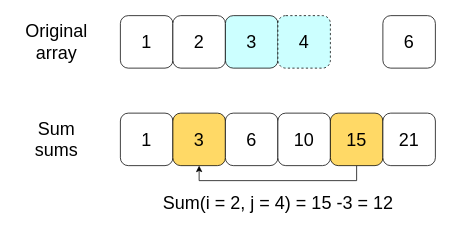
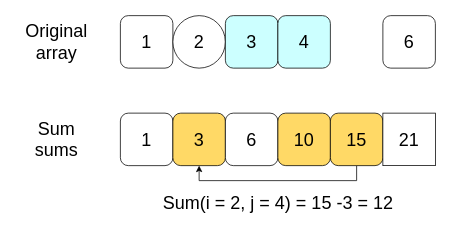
  <mxCell id="0" />
  <mxCell id="1" parent="0" />
  <mxCell id="2" value="&lt;font style=&quot;font-size: 24px&quot;&gt;1&lt;/font&gt;" style="rounded=1;whiteSpace=wrap;html=1;fontSize=26;" vertex="1" parent="1"><mxGeometry x="160" y="20" width="70" height="70" as="geometry" /></mxCell>
- <mxCell id="3" value="&lt;span style=&quot;font-size: 24px&quot;&gt;2&lt;/span&gt;" style="rounded=1;whiteSpace=wrap;html=1;fontSize=26;" vertex="1" parent="1"><mxGeometry x="230" y="20" width="70" height="70" as="geometry" /></mxCell>
+ <mxCell id="3" value="&lt;span style=&quot;font-size: 24px&quot;&gt;2&lt;/span&gt;" style="ellipse;whiteSpace=wrap;html=1;fontSize=26;" vertex="1" parent="1"><mxGeometry x="230" y="20" width="70" height="70" as="geometry" /></mxCell>
  <mxCell id="4" value="&lt;span style=&quot;font-size: 24px&quot;&gt;3&lt;/span&gt;" style="rounded=1;whiteSpace=wrap;html=1;fontSize=26;fillColor=#CCFFFF;" vertex="1" parent="1"><mxGeometry x="300" y="20" width="70" height="70" as="geometry" /></mxCell>
- <mxCell id="5" value="&lt;span style=&quot;font-size: 24px&quot;&gt;4&lt;/span&gt;" style="rounded=1;whiteSpace=wrap;html=1;fontSize=26;fillColor=#CCFFFF;dashed=1;" vertex="1" parent="1"><mxGeometry x="370" y="20" width="70" height="70" as="geometry" /></mxCell>
+ <mxCell id="5" value="&lt;span style=&quot;font-size: 24px&quot;&gt;4&lt;/span&gt;" style="rounded=1;whiteSpace=wrap;html=1;fontSize=26;fillColor=#CCFFFF;" vertex="1" parent="1"><mxGeometry x="370" y="20" width="70" height="70" as="geometry" /></mxCell>
  <mxCell id="6" value="&lt;span style=&quot;font-size: 24px&quot;&gt;6&lt;/span&gt;" style="rounded=1;whiteSpace=wrap;html=1;fontSize=26;" vertex="1" parent="1"><mxGeometry x="510" y="20" width="70" height="70" as="geometry" /></mxCell>
  <mxCell id="7" value="&lt;font style=&quot;font-size: 24px&quot;&gt;Original array&lt;/font&gt;" style="text;html=1;strokeColor=none;fillColor=none;align=center;verticalAlign=middle;whiteSpace=wrap;rounded=0;" vertex="1" parent="1"><mxGeometry x="20" y="45" width="110" height="20" as="geometry" /></mxCell>
  <mxCell id="8" value="&lt;font style=&quot;font-size: 24px&quot;&gt;1&lt;/font&gt;" style="rounded=1;whiteSpace=wrap;html=1;fontSize=26;" vertex="1" parent="1"><mxGeometry x="160" y="150" width="70" height="70" as="geometry" /></mxCell>
  <mxCell id="9" value="&lt;span style=&quot;font-size: 24px&quot;&gt;3&lt;/span&gt;" style="rounded=1;whiteSpace=wrap;html=1;fontSize=26;fillColor=#FFD966;" vertex="1" parent="1"><mxGeometry x="230" y="150" width="70" height="70" as="geometry" /></mxCell>
  <mxCell id="10" value="&lt;span style=&quot;font-size: 24px&quot;&gt;6&lt;/span&gt;" style="rounded=1;whiteSpace=wrap;html=1;fontSize=26;" vertex="1" parent="1"><mxGeometry x="300" y="150" width="70" height="70" as="geometry" /></mxCell>
- <mxCell id="11" value="&lt;span style=&quot;font-size: 24px&quot;&gt;10&lt;/span&gt;" style="rounded=1;whiteSpace=wrap;html=1;fontSize=26;" vertex="1" parent="1"><mxGeometry x="370" y="150" width="70" height="70" as="geometry" /></mxCell>
+ <mxCell id="11" value="&lt;span style=&quot;font-size: 24px&quot;&gt;10&lt;/span&gt;" style="rounded=1;whiteSpace=wrap;html=1;fontSize=26;fillColor=#ffd966;" vertex="1" parent="1"><mxGeometry x="370" y="150" width="70" height="70" as="geometry" /></mxCell>
  <mxCell id="12" style="edgeStyle=orthogonalEdgeStyle;rounded=0;orthogonalLoop=1;jettySize=auto;html=1;exitX=0.5;exitY=1;exitDx=0;exitDy=0;entryX=0.5;entryY=1;entryDx=0;entryDy=0;" edge="1" parent="1" source="13" target="9"><mxGeometry relative="1" as="geometry" /></mxCell>
  <mxCell id="13" value="&lt;span style=&quot;font-size: 24px&quot;&gt;15&lt;/span&gt;" style="rounded=1;whiteSpace=wrap;html=1;fontSize=26;fillColor=#FFD966;" vertex="1" parent="1"><mxGeometry x="440" y="150" width="70" height="70" as="geometry" /></mxCell>
- <mxCell id="14" value="&lt;span style=&quot;font-size: 24px&quot;&gt;21&lt;/span&gt;" style="rounded=1;whiteSpace=wrap;html=1;fontSize=26;" vertex="1" parent="1"><mxGeometry x="510" y="150" width="70" height="70" as="geometry" /></mxCell>
+ <mxCell id="14" value="&lt;span style=&quot;font-size: 24px&quot;&gt;21&lt;/span&gt;" style="whiteSpace=wrap;html=1;fontSize=26;rounded=0;" vertex="1" parent="1"><mxGeometry x="510" y="150" width="70" height="70" as="geometry" /></mxCell>
  <mxCell id="15" value="&lt;span style=&quot;font-size: 24px&quot;&gt;Sum sums&lt;/span&gt;" style="text;html=1;strokeColor=none;fillColor=none;align=center;verticalAlign=middle;whiteSpace=wrap;rounded=0;" vertex="1" parent="1"><mxGeometry x="20" y="175" width="110" height="20" as="geometry" /></mxCell>
  <mxCell id="16" value="&lt;span style=&quot;font-size: 24px&quot;&gt;Sum(i = 2, j = 4) = 15 -3 = 12&lt;/span&gt;" style="text;html=1;strokeColor=none;fillColor=none;align=center;verticalAlign=middle;whiteSpace=wrap;rounded=0;" vertex="1" parent="1"><mxGeometry x="142.5" y="260" width="455" height="20" as="geometry" /></mxCell>
